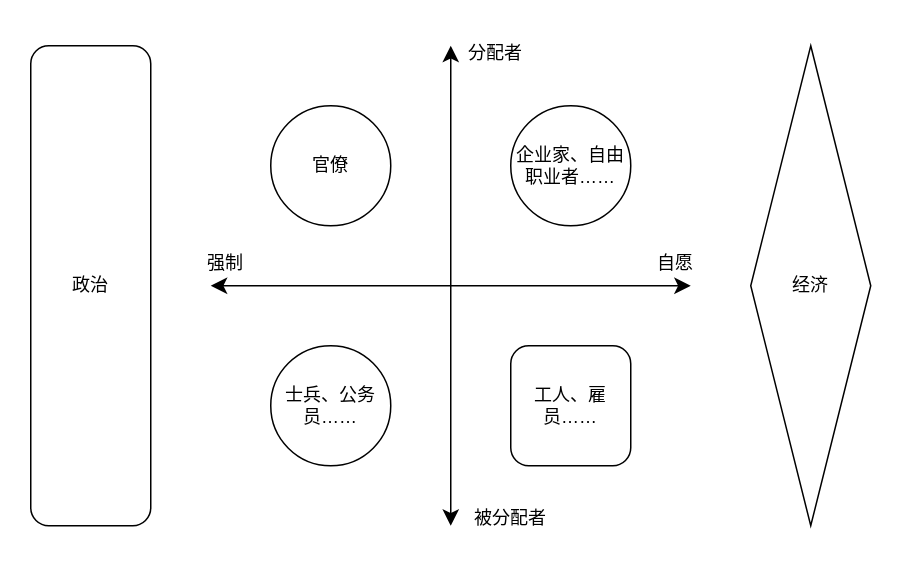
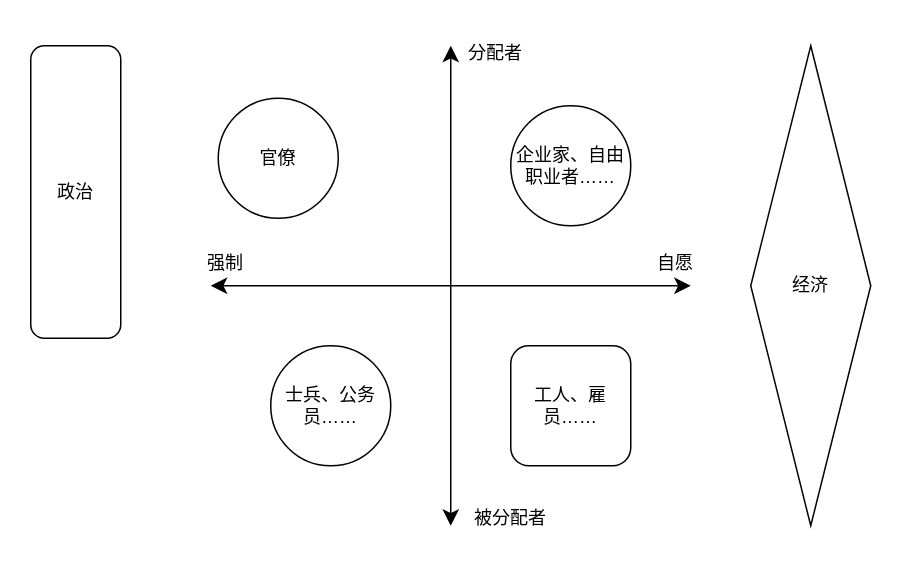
  <mxCell id="0" />
  <mxCell id="1" parent="0" />
  <mxCell id="2" value="" style="edgeStyle=none;orthogonalLoop=1;jettySize=auto;html=1;endArrow=classic;startArrow=classic;endSize=8;startSize=8;rounded=0;" edge="1" parent="1"><mxGeometry width="100" relative="1" as="geometry"><mxPoint x="140" y="190" as="sourcePoint" /><mxPoint x="460" y="190" as="targetPoint" /><Array as="points" /></mxGeometry></mxCell>
  <mxCell id="3" value="" style="edgeStyle=none;orthogonalLoop=1;jettySize=auto;html=1;endArrow=classic;startArrow=classic;endSize=8;startSize=8;rounded=0;" edge="1" parent="1"><mxGeometry width="100" relative="1" as="geometry"><mxPoint x="300" y="30" as="sourcePoint" /><mxPoint x="300" y="350" as="targetPoint" /><Array as="points" /></mxGeometry></mxCell>
  <mxCell id="4" value="强制" style="text;html=1;align=center;verticalAlign=middle;whiteSpace=wrap;rounded=0;" vertex="1" parent="1"><mxGeometry x="120" y="160" width="60" height="30" as="geometry" /></mxCell>
  <mxCell id="5" value="自愿" style="text;html=1;align=center;verticalAlign=middle;whiteSpace=wrap;rounded=0;" vertex="1" parent="1"><mxGeometry x="420" y="160" width="60" height="30" as="geometry" /></mxCell>
  <mxCell id="6" value="分配者" style="text;html=1;align=center;verticalAlign=middle;whiteSpace=wrap;rounded=0;" vertex="1" parent="1"><mxGeometry x="300" y="20" width="60" height="30" as="geometry" /></mxCell>
  <mxCell id="7" value="被分配者" style="text;html=1;align=center;verticalAlign=middle;whiteSpace=wrap;rounded=0;" vertex="1" parent="1"><mxGeometry x="310" y="330" width="60" height="30" as="geometry" /></mxCell>
- <mxCell id="8" value="官僚" style="ellipse;whiteSpace=wrap;html=1;aspect=fixed;" vertex="1" parent="1"><mxGeometry x="180" y="70" width="80" height="80" as="geometry" /></mxCell>
+ <mxCell id="8" value="官僚" style="ellipse;whiteSpace=wrap;html=1;aspect=fixed;" vertex="1" parent="1"><mxGeometry x="145" y="65" width="80" height="80" as="geometry" /></mxCell>
  <mxCell id="9" value="企业家、自由职业者……" style="ellipse;whiteSpace=wrap;html=1;aspect=fixed;" vertex="1" parent="1"><mxGeometry x="340" y="70" width="80" height="80" as="geometry" /></mxCell>
  <mxCell id="10" value="士兵、公务员……" style="ellipse;whiteSpace=wrap;html=1;aspect=fixed;" vertex="1" parent="1"><mxGeometry x="180" y="230" width="80" height="80" as="geometry" /></mxCell>
  <mxCell id="11" value="工人、雇员……" style="whiteSpace=wrap;html=1;aspect=fixed;rounded=1;" vertex="1" parent="1"><mxGeometry x="340" y="230" width="80" height="80" as="geometry" /></mxCell>
- <mxCell id="12" value="政治" style="rounded=1;whiteSpace=wrap;html=1;" vertex="1" parent="1"><mxGeometry x="20" y="30" width="80" height="320" as="geometry" /></mxCell>
+ <mxCell id="12" value="政治" style="rounded=1;whiteSpace=wrap;html=1;" vertex="1" parent="1"><mxGeometry x="20" y="30" width="60" height="195" as="geometry" /></mxCell>
  <mxCell id="13" value="经济" style="rhombus;whiteSpace=wrap;html=1;" vertex="1" parent="1"><mxGeometry x="500" y="30" width="80" height="320" as="geometry" /></mxCell>
